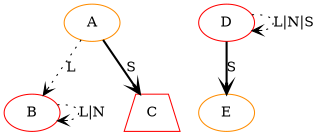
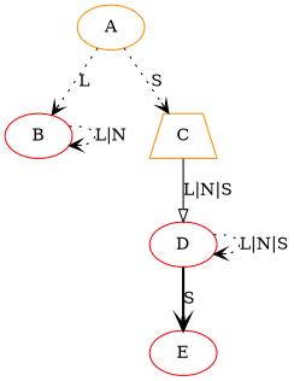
  digraph {
    node [color=red shape=ellipse]
    edge [arrowhead=vee style=dotted]
    A [color=darkorange]
    B
-   C [shape=trapezium]
+   C [color=darkorange shape=trapezium]
    D
-   E [color=darkorange]
+   E
    A -> B [label=L]
-   A -> C [label=S style=bold]
+   A -> C [label=S]
    B -> B [label="L|N"]
+   C -> D [arrowhead=onormal label="L|N|S" style=solid]
    D -> D [label="L|N|S"]
    D -> E [label=S style=bold]
  }
